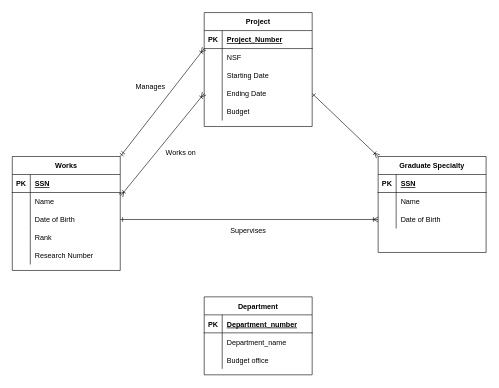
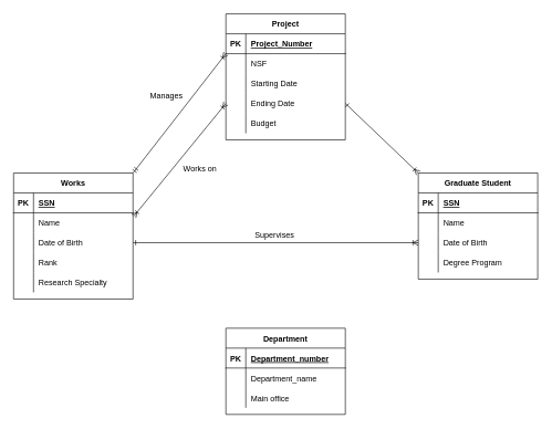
  <mxCell id="0" />
  <mxCell id="1" parent="0" />
  <mxCell id="2" value="Works" style="shape=table;startSize=30;container=1;collapsible=1;childLayout=tableLayout;fixedRows=1;rowLines=0;fontStyle=1;align=center;resizeLast=1;" parent="1" vertex="1"><mxGeometry x="20" y="260" width="180" height="190" as="geometry" /></mxCell>
  <mxCell id="3" value="" style="shape=partialRectangle;collapsible=0;dropTarget=0;pointerEvents=0;fillColor=none;top=0;left=0;bottom=1;right=0;points=[[0,0.5],[1,0.5]];portConstraint=eastwest;" parent="2" vertex="1"><mxGeometry y="30" width="180" height="30" as="geometry" /></mxCell>
  <mxCell id="4" value="PK" style="shape=partialRectangle;connectable=0;fillColor=none;top=0;left=0;bottom=0;right=0;fontStyle=1;overflow=hidden;" parent="3" vertex="1"><mxGeometry width="30" height="30" as="geometry" /></mxCell>
  <mxCell id="5" value="SSN" style="shape=partialRectangle;connectable=0;fillColor=none;top=0;left=0;bottom=0;right=0;align=left;spacingLeft=6;fontStyle=5;overflow=hidden;" parent="3" vertex="1"><mxGeometry x="30" width="150" height="30" as="geometry" /></mxCell>
  <mxCell id="6" value="" style="shape=partialRectangle;collapsible=0;dropTarget=0;pointerEvents=0;fillColor=none;top=0;left=0;bottom=0;right=0;points=[[0,0.5],[1,0.5]];portConstraint=eastwest;" parent="2" vertex="1"><mxGeometry y="60" width="180" height="30" as="geometry" /></mxCell>
  <mxCell id="7" value="" style="shape=partialRectangle;connectable=0;fillColor=none;top=0;left=0;bottom=0;right=0;editable=1;overflow=hidden;" parent="6" vertex="1"><mxGeometry width="30" height="30" as="geometry" /></mxCell>
  <mxCell id="8" value="Name" style="shape=partialRectangle;connectable=0;fillColor=none;top=0;left=0;bottom=0;right=0;align=left;spacingLeft=6;overflow=hidden;" parent="6" vertex="1"><mxGeometry x="30" width="150" height="30" as="geometry" /></mxCell>
  <mxCell id="9" value="" style="shape=partialRectangle;collapsible=0;dropTarget=0;pointerEvents=0;fillColor=none;top=0;left=0;bottom=0;right=0;points=[[0,0.5],[1,0.5]];portConstraint=eastwest;" parent="2" vertex="1"><mxGeometry y="90" width="180" height="30" as="geometry" /></mxCell>
  <mxCell id="10" value="" style="shape=partialRectangle;connectable=0;fillColor=none;top=0;left=0;bottom=0;right=0;editable=1;overflow=hidden;" parent="9" vertex="1"><mxGeometry width="30" height="30" as="geometry" /></mxCell>
  <mxCell id="11" value="Date of Birth" style="shape=partialRectangle;connectable=0;fillColor=none;top=0;left=0;bottom=0;right=0;align=left;spacingLeft=6;overflow=hidden;" parent="9" vertex="1"><mxGeometry x="30" width="150" height="30" as="geometry" /></mxCell>
  <mxCell id="12" value="" style="shape=partialRectangle;collapsible=0;dropTarget=0;pointerEvents=0;fillColor=none;top=0;left=0;bottom=0;right=0;points=[[0,0.5],[1,0.5]];portConstraint=eastwest;" parent="2" vertex="1"><mxGeometry y="120" width="180" height="30" as="geometry" /></mxCell>
  <mxCell id="13" value="" style="shape=partialRectangle;connectable=0;fillColor=none;top=0;left=0;bottom=0;right=0;editable=1;overflow=hidden;" parent="12" vertex="1"><mxGeometry width="30" height="30" as="geometry" /></mxCell>
  <mxCell id="14" value="Rank" style="shape=partialRectangle;connectable=0;fillColor=none;top=0;left=0;bottom=0;right=0;align=left;spacingLeft=6;overflow=hidden;" parent="12" vertex="1"><mxGeometry x="30" width="150" height="30" as="geometry" /></mxCell>
  <mxCell id="15" value="" style="shape=partialRectangle;collapsible=0;dropTarget=0;pointerEvents=0;fillColor=none;top=0;left=0;bottom=0;right=0;points=[[0,0.5],[1,0.5]];portConstraint=eastwest;" vertex="1" parent="2"><mxGeometry y="150" width="180" height="30" as="geometry" /></mxCell>
  <mxCell id="16" value="" style="shape=partialRectangle;connectable=0;fillColor=none;top=0;left=0;bottom=0;right=0;editable=1;overflow=hidden;" vertex="1" parent="15"><mxGeometry width="30" height="30" as="geometry" /></mxCell>
- <mxCell id="17" value="Research Number" style="shape=partialRectangle;connectable=0;fillColor=none;top=0;left=0;bottom=0;right=0;align=left;spacingLeft=6;overflow=hidden;" vertex="1" parent="15"><mxGeometry x="30" width="150" height="30" as="geometry" /></mxCell>
+ <mxCell id="17" value="Research Specialty" style="shape=partialRectangle;connectable=0;fillColor=none;top=0;left=0;bottom=0;right=0;align=left;spacingLeft=6;overflow=hidden;" vertex="1" parent="15"><mxGeometry x="30" width="150" height="30" as="geometry" /></mxCell>
  <mxCell id="18" value="Project" style="shape=table;startSize=30;container=1;collapsible=1;childLayout=tableLayout;fixedRows=1;rowLines=0;fontStyle=1;align=center;resizeLast=1;" vertex="1" parent="1"><mxGeometry x="340" y="20" width="180" height="190" as="geometry" /></mxCell>
  <mxCell id="19" value="" style="shape=partialRectangle;collapsible=0;dropTarget=0;pointerEvents=0;fillColor=none;top=0;left=0;bottom=1;right=0;points=[[0,0.5],[1,0.5]];portConstraint=eastwest;" vertex="1" parent="18"><mxGeometry y="30" width="180" height="30" as="geometry" /></mxCell>
  <mxCell id="20" value="PK" style="shape=partialRectangle;connectable=0;fillColor=none;top=0;left=0;bottom=0;right=0;fontStyle=1;overflow=hidden;" vertex="1" parent="19"><mxGeometry width="30" height="30" as="geometry" /></mxCell>
  <mxCell id="21" value="Project_Number" style="shape=partialRectangle;connectable=0;fillColor=none;top=0;left=0;bottom=0;right=0;align=left;spacingLeft=6;fontStyle=5;overflow=hidden;" vertex="1" parent="19"><mxGeometry x="30" width="150" height="30" as="geometry" /></mxCell>
  <mxCell id="22" value="" style="shape=partialRectangle;collapsible=0;dropTarget=0;pointerEvents=0;fillColor=none;top=0;left=0;bottom=0;right=0;points=[[0,0.5],[1,0.5]];portConstraint=eastwest;" vertex="1" parent="18"><mxGeometry y="60" width="180" height="30" as="geometry" /></mxCell>
  <mxCell id="23" value="" style="shape=partialRectangle;connectable=0;fillColor=none;top=0;left=0;bottom=0;right=0;editable=1;overflow=hidden;" vertex="1" parent="22"><mxGeometry width="30" height="30" as="geometry" /></mxCell>
  <mxCell id="24" value="NSF" style="shape=partialRectangle;connectable=0;fillColor=none;top=0;left=0;bottom=0;right=0;align=left;spacingLeft=6;overflow=hidden;" vertex="1" parent="22"><mxGeometry x="30" width="150" height="30" as="geometry" /></mxCell>
  <mxCell id="25" value="" style="shape=partialRectangle;collapsible=0;dropTarget=0;pointerEvents=0;fillColor=none;top=0;left=0;bottom=0;right=0;points=[[0,0.5],[1,0.5]];portConstraint=eastwest;" vertex="1" parent="18"><mxGeometry y="90" width="180" height="30" as="geometry" /></mxCell>
  <mxCell id="26" value="" style="shape=partialRectangle;connectable=0;fillColor=none;top=0;left=0;bottom=0;right=0;editable=1;overflow=hidden;" vertex="1" parent="25"><mxGeometry width="30" height="30" as="geometry" /></mxCell>
  <mxCell id="27" value="Starting Date" style="shape=partialRectangle;connectable=0;fillColor=none;top=0;left=0;bottom=0;right=0;align=left;spacingLeft=6;overflow=hidden;" vertex="1" parent="25"><mxGeometry x="30" width="150" height="30" as="geometry" /></mxCell>
  <mxCell id="28" value="" style="shape=partialRectangle;collapsible=0;dropTarget=0;pointerEvents=0;fillColor=none;top=0;left=0;bottom=0;right=0;points=[[0,0.5],[1,0.5]];portConstraint=eastwest;" vertex="1" parent="18"><mxGeometry y="120" width="180" height="30" as="geometry" /></mxCell>
  <mxCell id="29" value="" style="shape=partialRectangle;connectable=0;fillColor=none;top=0;left=0;bottom=0;right=0;editable=1;overflow=hidden;" vertex="1" parent="28"><mxGeometry width="30" height="30" as="geometry" /></mxCell>
  <mxCell id="30" value="Ending Date" style="shape=partialRectangle;connectable=0;fillColor=none;top=0;left=0;bottom=0;right=0;align=left;spacingLeft=6;overflow=hidden;" vertex="1" parent="28"><mxGeometry x="30" width="150" height="30" as="geometry" /></mxCell>
  <mxCell id="31" value="" style="shape=partialRectangle;collapsible=0;dropTarget=0;pointerEvents=0;fillColor=none;top=0;left=0;bottom=0;right=0;points=[[0,0.5],[1,0.5]];portConstraint=eastwest;" vertex="1" parent="18"><mxGeometry y="150" width="180" height="30" as="geometry" /></mxCell>
  <mxCell id="32" value="" style="shape=partialRectangle;connectable=0;fillColor=none;top=0;left=0;bottom=0;right=0;editable=1;overflow=hidden;" vertex="1" parent="31"><mxGeometry width="30" height="30" as="geometry" /></mxCell>
  <mxCell id="33" value="Budget" style="shape=partialRectangle;connectable=0;fillColor=none;top=0;left=0;bottom=0;right=0;align=left;spacingLeft=6;overflow=hidden;" vertex="1" parent="31"><mxGeometry x="30" width="150" height="30" as="geometry" /></mxCell>
- <mxCell id="34" value="Graduate Specialty" style="shape=table;startSize=30;container=1;collapsible=1;childLayout=tableLayout;fixedRows=1;rowLines=0;fontStyle=1;align=center;resizeLast=1;" vertex="1" parent="1"><mxGeometry x="630" y="260" width="180" height="160" as="geometry" /></mxCell>
+ <mxCell id="34" value="Graduate Student" style="shape=table;startSize=30;container=1;collapsible=1;childLayout=tableLayout;fixedRows=1;rowLines=0;fontStyle=1;align=center;resizeLast=1;" vertex="1" parent="1"><mxGeometry x="630" y="260" width="180" height="160" as="geometry" /></mxCell>
  <mxCell id="35" value="" style="shape=partialRectangle;collapsible=0;dropTarget=0;pointerEvents=0;fillColor=none;top=0;left=0;bottom=1;right=0;points=[[0,0.5],[1,0.5]];portConstraint=eastwest;" vertex="1" parent="34"><mxGeometry y="30" width="180" height="30" as="geometry" /></mxCell>
  <mxCell id="36" value="PK" style="shape=partialRectangle;connectable=0;fillColor=none;top=0;left=0;bottom=0;right=0;fontStyle=1;overflow=hidden;" vertex="1" parent="35"><mxGeometry width="30" height="30" as="geometry" /></mxCell>
  <mxCell id="37" value="SSN" style="shape=partialRectangle;connectable=0;fillColor=none;top=0;left=0;bottom=0;right=0;align=left;spacingLeft=6;fontStyle=5;overflow=hidden;" vertex="1" parent="35"><mxGeometry x="30" width="150" height="30" as="geometry" /></mxCell>
  <mxCell id="38" value="" style="shape=partialRectangle;collapsible=0;dropTarget=0;pointerEvents=0;fillColor=none;top=0;left=0;bottom=0;right=0;points=[[0,0.5],[1,0.5]];portConstraint=eastwest;" vertex="1" parent="34"><mxGeometry y="60" width="180" height="30" as="geometry" /></mxCell>
  <mxCell id="39" value="" style="shape=partialRectangle;connectable=0;fillColor=none;top=0;left=0;bottom=0;right=0;editable=1;overflow=hidden;" vertex="1" parent="38"><mxGeometry width="30" height="30" as="geometry" /></mxCell>
  <mxCell id="40" value="Name" style="shape=partialRectangle;connectable=0;fillColor=none;top=0;left=0;bottom=0;right=0;align=left;spacingLeft=6;overflow=hidden;" vertex="1" parent="38"><mxGeometry x="30" width="150" height="30" as="geometry" /></mxCell>
  <mxCell id="41" value="" style="shape=partialRectangle;collapsible=0;dropTarget=0;pointerEvents=0;fillColor=none;top=0;left=0;bottom=0;right=0;points=[[0,0.5],[1,0.5]];portConstraint=eastwest;" vertex="1" parent="34"><mxGeometry y="90" width="180" height="30" as="geometry" /></mxCell>
  <mxCell id="42" value="" style="shape=partialRectangle;connectable=0;fillColor=none;top=0;left=0;bottom=0;right=0;editable=1;overflow=hidden;" vertex="1" parent="41"><mxGeometry width="30" height="30" as="geometry" /></mxCell>
  <mxCell id="43" value="Date of Birth" style="shape=partialRectangle;connectable=0;fillColor=none;top=0;left=0;bottom=0;right=0;align=left;spacingLeft=6;overflow=hidden;" vertex="1" parent="41"><mxGeometry x="30" width="150" height="30" as="geometry" /></mxCell>
  <mxCell id="44" value="" style="shape=partialRectangle;collapsible=0;dropTarget=0;pointerEvents=0;fillColor=none;top=0;left=0;bottom=0;right=0;points=[[0,0.5],[1,0.5]];portConstraint=eastwest;" vertex="1" parent="34"><mxGeometry y="120" width="180" height="30" as="geometry" /></mxCell>
  <mxCell id="45" value="" style="shape=partialRectangle;connectable=0;fillColor=none;top=0;left=0;bottom=0;right=0;editable=1;overflow=hidden;" vertex="1" parent="44"><mxGeometry width="30" height="30" as="geometry" /></mxCell>
+ <mxCell id="46" value="Degree Program" style="shape=partialRectangle;connectable=0;fillColor=none;top=0;left=0;bottom=0;right=0;align=left;spacingLeft=6;overflow=hidden;" vertex="1" parent="44"><mxGeometry x="30" width="150" height="30" as="geometry" /></mxCell>
  <mxCell id="47" value="" style="endArrow=ERoneToMany;html=1;rounded=0;exitX=1;exitY=0;exitDx=0;exitDy=0;entryX=0;entryY=-0.002;entryDx=0;entryDy=0;entryPerimeter=0;startArrow=ERmandOne;startFill=0;endFill=0;" edge="1" parent="1" source="2" target="22"><mxGeometry relative="1" as="geometry"><mxPoint x="209.88" y="150.37" as="sourcePoint" /><mxPoint x="490" y="290" as="targetPoint" /></mxGeometry></mxCell>
  <mxCell id="48" value="Manages" style="text;strokeColor=none;fillColor=none;spacingLeft=4;spacingRight=4;overflow=hidden;rotatable=0;points=[[0,0.5],[1,0.5]];portConstraint=eastwest;fontSize=12;" vertex="1" parent="1"><mxGeometry x="220" y="130" width="70" height="30" as="geometry" /></mxCell>
  <mxCell id="49" value="" style="endArrow=ERoneToMany;html=1;rounded=0;exitX=1.006;exitY=0.173;exitDx=0;exitDy=0;entryX=0;entryY=0.5;entryDx=0;entryDy=0;startArrow=ERoneToMany;startFill=0;endFill=0;exitPerimeter=0;" edge="1" parent="1" source="6" target="28"><mxGeometry relative="1" as="geometry"><mxPoint x="260" y="240" as="sourcePoint" /><mxPoint x="420" y="240" as="targetPoint" /></mxGeometry></mxCell>
  <mxCell id="50" value="Works on" style="text;strokeColor=none;fillColor=none;spacingLeft=4;spacingRight=4;overflow=hidden;rotatable=0;points=[[0,0.5],[1,0.5]];portConstraint=eastwest;fontSize=12;" vertex="1" parent="1"><mxGeometry x="270" y="240" width="60" height="30" as="geometry" /></mxCell>
  <mxCell id="51" value="" style="endArrow=ERoneToMany;html=1;rounded=0;exitX=1;exitY=0.5;exitDx=0;exitDy=0;entryX=0;entryY=0.5;entryDx=0;entryDy=0;endFill=0;startArrow=ERone;startFill=0;" edge="1" parent="1" source="9" target="41"><mxGeometry relative="1" as="geometry"><mxPoint x="330" y="380" as="sourcePoint" /><mxPoint x="490" y="380" as="targetPoint" /></mxGeometry></mxCell>
- <mxCell id="52" value="Supervises" style="text;strokeColor=none;fillColor=none;spacingLeft=4;spacingRight=4;overflow=hidden;rotatable=0;points=[[0,0.5],[1,0.5]];portConstraint=eastwest;fontSize=12;" vertex="1" parent="1"><mxGeometry x="378" y="370" width="70" height="30" as="geometry" /></mxCell>
+ <mxCell id="52" value="Supervises" style="text;strokeColor=none;fillColor=none;spacingLeft=4;spacingRight=4;overflow=hidden;rotatable=0;points=[[0,0.5],[1,0.5]];portConstraint=eastwest;fontSize=12;" vertex="1" parent="1"><mxGeometry x="378" y="340" width="70" height="30" as="geometry" /></mxCell>
  <mxCell id="53" value="" style="endArrow=ERoneToMany;html=1;rounded=0;exitX=1;exitY=0.5;exitDx=0;exitDy=0;endFill=0;startArrow=ERone;startFill=0;" edge="1" parent="1" source="28"><mxGeometry relative="1" as="geometry"><mxPoint x="470" y="260" as="sourcePoint" /><mxPoint x="630" y="260" as="targetPoint" /></mxGeometry></mxCell>
  <mxCell id="54" value="Department" style="shape=table;startSize=30;container=1;collapsible=1;childLayout=tableLayout;fixedRows=1;rowLines=0;fontStyle=1;align=center;resizeLast=1;" vertex="1" parent="1"><mxGeometry x="340" y="494" width="180" height="130" as="geometry" /></mxCell>
  <mxCell id="55" value="" style="shape=partialRectangle;collapsible=0;dropTarget=0;pointerEvents=0;fillColor=none;top=0;left=0;bottom=1;right=0;points=[[0,0.5],[1,0.5]];portConstraint=eastwest;" vertex="1" parent="54"><mxGeometry y="30" width="180" height="30" as="geometry" /></mxCell>
  <mxCell id="56" value="PK" style="shape=partialRectangle;connectable=0;fillColor=none;top=0;left=0;bottom=0;right=0;fontStyle=1;overflow=hidden;" vertex="1" parent="55"><mxGeometry width="30" height="30" as="geometry" /></mxCell>
  <mxCell id="57" value="Department_number" style="shape=partialRectangle;connectable=0;fillColor=none;top=0;left=0;bottom=0;right=0;align=left;spacingLeft=6;fontStyle=5;overflow=hidden;" vertex="1" parent="55"><mxGeometry x="30" width="150" height="30" as="geometry" /></mxCell>
  <mxCell id="58" value="" style="shape=partialRectangle;collapsible=0;dropTarget=0;pointerEvents=0;fillColor=none;top=0;left=0;bottom=0;right=0;points=[[0,0.5],[1,0.5]];portConstraint=eastwest;" vertex="1" parent="54"><mxGeometry y="60" width="180" height="30" as="geometry" /></mxCell>
  <mxCell id="59" value="" style="shape=partialRectangle;connectable=0;fillColor=none;top=0;left=0;bottom=0;right=0;editable=1;overflow=hidden;" vertex="1" parent="58"><mxGeometry width="30" height="30" as="geometry" /></mxCell>
  <mxCell id="60" value="Department_name" style="shape=partialRectangle;connectable=0;fillColor=none;top=0;left=0;bottom=0;right=0;align=left;spacingLeft=6;overflow=hidden;" vertex="1" parent="58"><mxGeometry x="30" width="150" height="30" as="geometry" /></mxCell>
  <mxCell id="61" value="" style="shape=partialRectangle;collapsible=0;dropTarget=0;pointerEvents=0;fillColor=none;top=0;left=0;bottom=0;right=0;points=[[0,0.5],[1,0.5]];portConstraint=eastwest;" vertex="1" parent="54"><mxGeometry y="90" width="180" height="30" as="geometry" /></mxCell>
  <mxCell id="62" value="" style="shape=partialRectangle;connectable=0;fillColor=none;top=0;left=0;bottom=0;right=0;editable=1;overflow=hidden;" vertex="1" parent="61"><mxGeometry width="30" height="30" as="geometry" /></mxCell>
- <mxCell id="63" value="Budget office" style="shape=partialRectangle;connectable=0;fillColor=none;top=0;left=0;bottom=0;right=0;align=left;spacingLeft=6;overflow=hidden;" vertex="1" parent="61"><mxGeometry x="30" width="150" height="30" as="geometry" /></mxCell>
+ <mxCell id="63" value="Main office" style="shape=partialRectangle;connectable=0;fillColor=none;top=0;left=0;bottom=0;right=0;align=left;spacingLeft=6;overflow=hidden;" vertex="1" parent="61"><mxGeometry x="30" width="150" height="30" as="geometry" /></mxCell>
